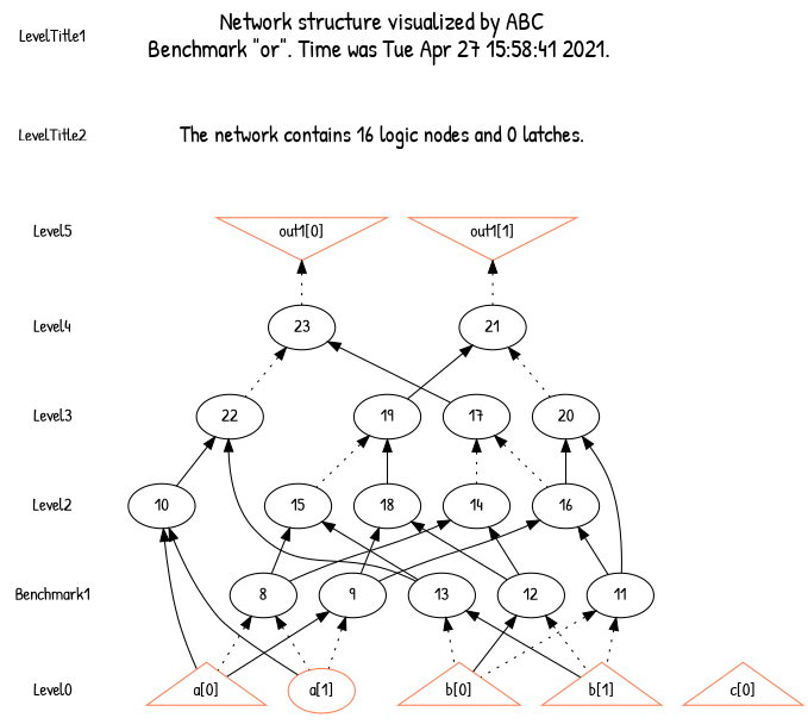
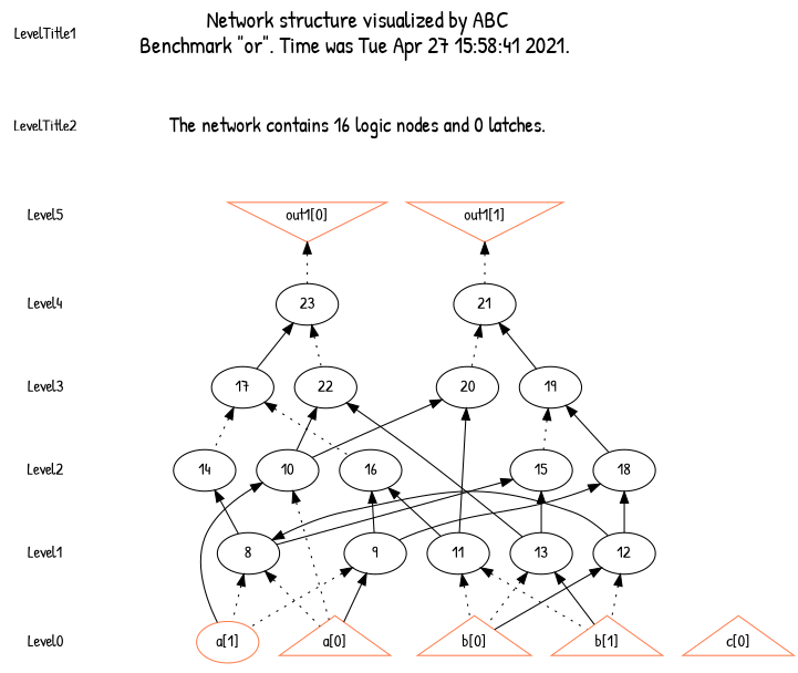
  digraph {
    fontname="Patrick Hand"
    node [fontname="Patrick Hand" shape=ellipse]
    edge [dir=back fontname="Patrick Hand" style=solid]
    LevelTitle1 [shape=plaintext]
    LevelTitle2 [shape=plaintext]
    Level5 [shape=plaintext]
    Level4 [shape=plaintext]
    Level3 [shape=plaintext]
    Level2 [shape=plaintext]
-   Level1 [shape=plaintext label=Benchmark1]
+   Level1 [shape=plaintext]
    Level0 [shape=plaintext]
    n9 [fontsize=20 label="Network structure visualized by ABC\nBenchmark \"or\". Time was Tue Apr 27 15:58:41 2021. " shape=plaintext]
    n10 [fontsize=18 label="The network contains 16 logic nodes and 0 latches.\n" shape=plaintext]
    n11 [color=coral fillcolor=coral label="out1[0]" shape=invtriangle]
    n12 [color=coral fillcolor=coral label="out1[1]" shape=invtriangle]
    n13 [label="21\n"]
    n14 [label="23\n"]
    n15 [label="17\n"]
    n16 [label="19\n"]
    n17 [label="20\n"]
    n18 [label="22\n"]
    n19 [label="10\n"]
    n20 [label="14\n"]
    n21 [label="15\n"]
    n22 [label="16\n"]
    n23 [label="18\n"]
    n24 [label="8\n"]
    n25 [label="9\n"]
    n26 [label="11\n"]
    n27 [label="12\n"]
    n28 [label="13\n"]
    n29 [color=coral fillcolor=coral label="a[0]" shape=triangle]
    n30 [color=coral fillcolor=coral label="a[1]"]
    n31 [color=coral fillcolor=coral label="b[0]" shape=triangle]
    n32 [color=coral fillcolor=coral label="b[1]" shape=triangle]
    n33 [color=coral fillcolor=coral label="c[0]" shape=triangle]
    subgraph sub_1 {
      LevelTitle1
      LevelTitle2
      Level5
      Level4
      Level3
      Level2
      Level1
      Level0
    }
    subgraph sub_2 {
      rank=same
      LevelTitle1
      n9
    }
    subgraph sub_3 {
      rank=same
      LevelTitle2
      n10
    }
    subgraph sub_4 {
      rank=same
      Level5
      n11
      n12
    }
    subgraph sub_5 {
      rank=same
      Level4
      n13
      n14
    }
    subgraph sub_6 {
      rank=same
      Level3
      n15
      n16
      n17
      n18
    }
    subgraph sub_7 {
      rank=same
      Level2
      n19
      n20
      n21
      n22
      n23
    }
    subgraph sub_8 {
      rank=same
      Level1
      n24
      n25
      n26
      n27
      n28
    }
    subgraph sub_9 {
      rank=same
      Level0
      n29
      n30
      n31
      n32
      n33
    }
    LevelTitle1 -> LevelTitle2 [style=invis]
    LevelTitle2 -> Level5 [style=invis]
    Level5 -> Level4 [style=invis]
    Level4 -> Level3 [style=invis]
    Level3 -> Level2 [style=invis]
    Level2 -> Level1 [style=invis]
    Level1 -> Level0 [style=invis]
    n9 -> n10 [style=invis]
    n10 -> n11 [style=invis]
    n10 -> n12 [style=invis]
    n11 -> n12 [style=invis]
    n11 -> n14 [style=dotted]
    n12 -> n13 [style=dotted]
    n13 -> n16
    n13 -> n17 [style=dotted]
    n14 -> n15
    n14 -> n18 [style=dotted]
    n15 -> n20 [style=dotted]
    n15 -> n22 [style=dotted]
    n16 -> n21 [style=dotted]
    n16 -> n23
-   n17 -> n22
+   n17 -> n19
    n17 -> n26
    n18 -> n19
    n18 -> n28
-   n19 -> n29
+   n19 -> n29 [style=dotted]
    n19 -> n30
    n20 -> n24
-   n20 -> n27
+   n24 -> n27
    n21 -> n24
    n21 -> n28
    n22 -> n25
    n22 -> n26
    n23 -> n25
    n23 -> n27
    n24 -> n29 [style=dotted]
    n24 -> n30 [style=dotted]
    n25 -> n29
    n25 -> n30 [style=dotted]
    n26 -> n31 [style=dotted]
    n26 -> n32 [style=dotted]
    n27 -> n31
    n27 -> n32 [style=dotted]
    n28 -> n31 [style=dotted]
    n28 -> n32
  }
